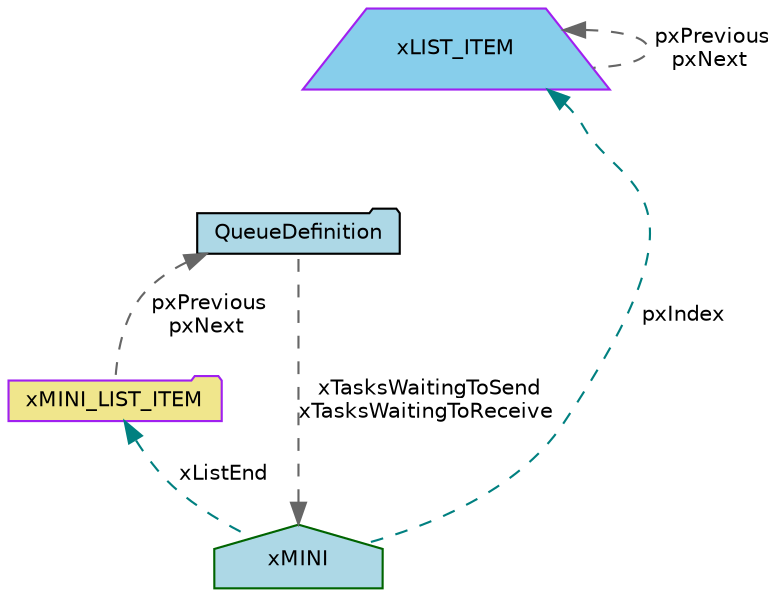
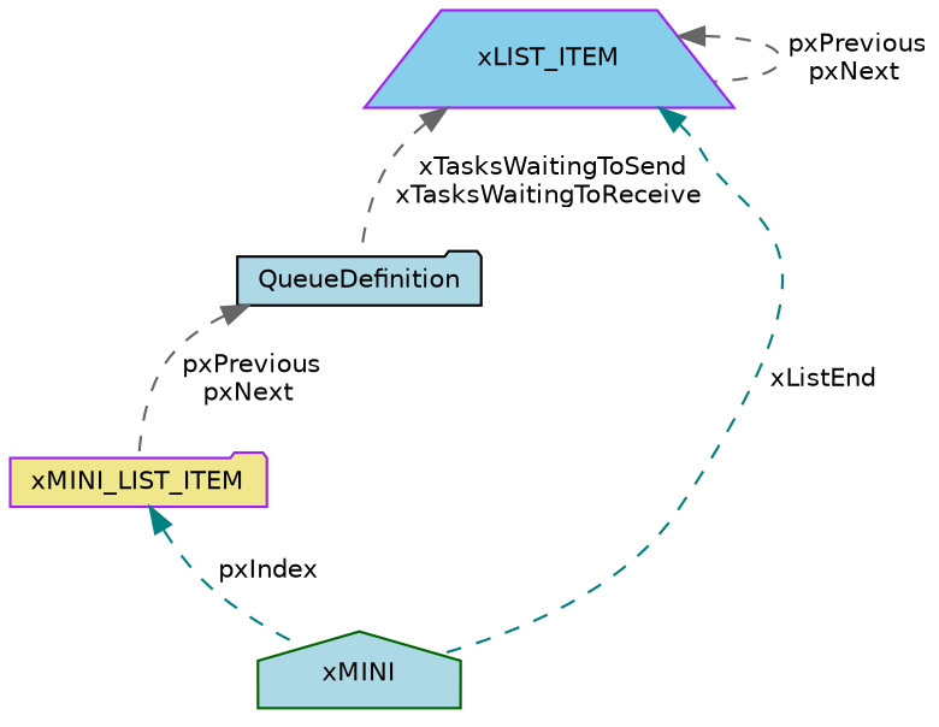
  digraph {
    node [color=purple fillcolor=lightblue fontname=Helvetica fontsize=10 shape=folder style=filled]
    edge [color=gray40 dir=back fontname=Helvetica fontsize=10 labelfontname=Helvetica labelfontsize=10 style=dashed]
    n1 [color=black fontcolor=black height=0.2 label=QueueDefinition width=0.4]
    n2 [fillcolor=khaki height=0.2 label=xMINI_LIST_ITEM width=0.4]
    n3 [color=darkgreen height=0.2 label=xMINI shape=house width=0.4]
    n4 [fillcolor=skyblue height=0.2 label=xLIST_ITEM shape=trapezium width=0.4]
    n1 -> n2 [label=" pxPrevious\npxNext"]
-   n2 -> n3 [color=teal label=" xListEnd"]
-   n3 -> n1 [label=" xTasksWaitingToSend\nxTasksWaitingToReceive"]
-   n4 -> n3 [color=teal label=" pxIndex"]
+   n2 -> n3 [color=teal label=" pxIndex"]
+   n4 -> n1 [label=" xTasksWaitingToSend\nxTasksWaitingToReceive"]
+   n4 -> n3 [color=teal label=" xListEnd"]
    n4 -> n4 [label=" pxPrevious\npxNext"]
  }
